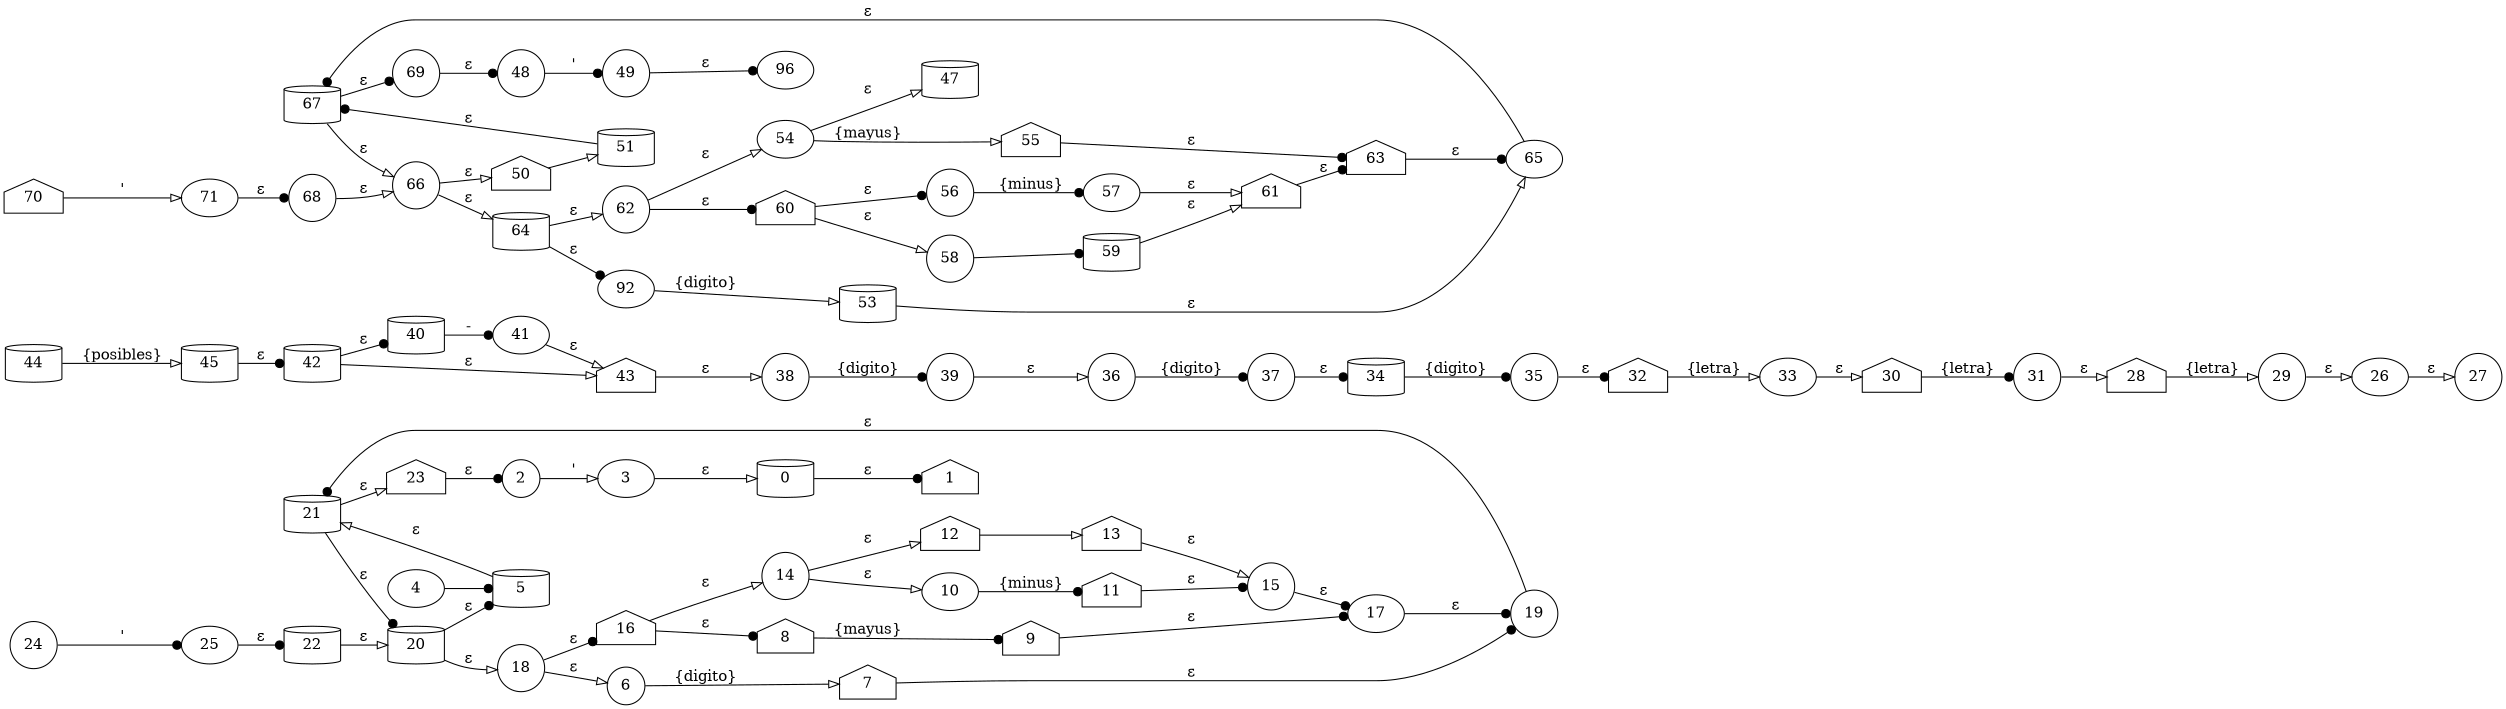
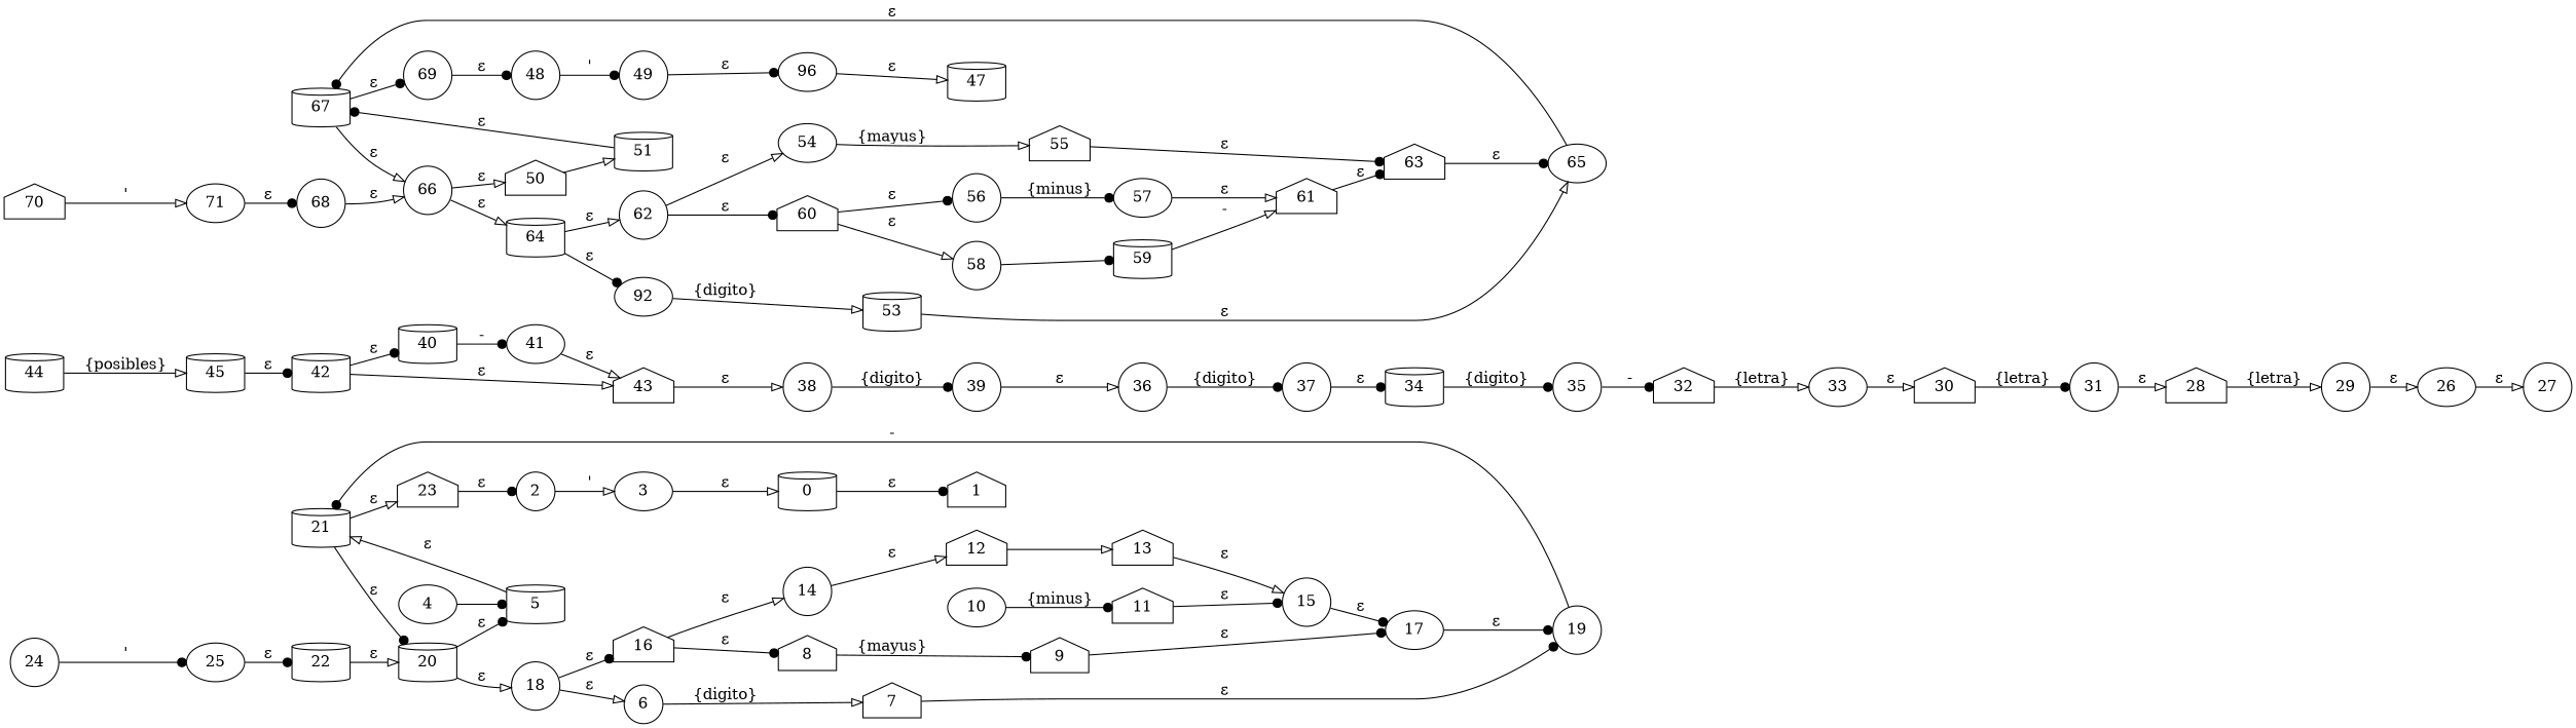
  digraph {
    rankdir=LR
    node [shape=circle]
    edge [arrowhead=dot]
    1 [shape=house]
    0 [shape=cylinder]
    3 [shape=ellipse]
    2
    4 [shape=ellipse]
    5 [shape=cylinder]
    21 [shape=cylinder]
    20 [shape=cylinder]
    23 [shape=house]
    7 [shape=house]
    6
    19
    8 [shape=house]
    9 [shape=house]
    17 [shape=ellipse]
    10 [shape=ellipse]
    11 [shape=house]
    15
    12 [shape=house]
    13 [shape=house]
    14
    16 [shape=house]
    18
    22 [shape=cylinder]
    25 [shape=ellipse]
    24
    26 [shape=ellipse]
    27
    28 [shape=house]
    29
    30 [shape=house]
    31
    32 [shape=house]
    33 [shape=ellipse]
    34 [shape=cylinder]
    35
    36
    37
    38
    39
    40 [shape=cylinder]
    41 [shape=ellipse]
    43 [shape=house]
    42 [shape=cylinder]
    44 [shape=cylinder]
    45 [shape=cylinder]
    47 [shape=cylinder]
    n48 [label=96 shape=ellipse]
    48
    49
    50 [shape=house]
    51 [shape=cylinder]
    67 [shape=cylinder]
    66
    69
    n56 [label=92 shape=ellipse]
    53 [shape=cylinder]
    65 [shape=ellipse]
    54 [shape=ellipse]
    55 [shape=house]
    63 [shape=house]
    57 [shape=ellipse]
    56
    61 [shape=house]
    59 [shape=cylinder]
    58
    60 [shape=house]
    62
    64 [shape=cylinder]
    68
    70 [shape=house]
    71 [shape=ellipse]
    0 -> 1 [label="ε"]
    3 -> 0 [arrowhead=onormal label="ε"]
    2 -> 3 [arrowhead=onormal label="\'"]
    4 -> 5 [label=" "]
    5 -> 21 [arrowhead=onormal label="ε"]
    21 -> 20 [label="ε"]
    21 -> 23 [arrowhead=onormal label="ε"]
    20 -> 5 [label="ε"]
    20 -> 18 [arrowhead=onormal label="ε"]
    23 -> 2 [label="ε"]
    7 -> 19 [label="ε"]
    6 -> 7 [arrowhead=onormal label="\{digito\}"]
-   19 -> 21 [label="ε"]
+   19 -> 21 [label="-"]
    8 -> 9 [label="\{mayus\}"]
    9 -> 17 [label="ε"]
    17 -> 19 [label="ε"]
    10 -> 11 [label="\{minus\}"]
    11 -> 15 [label="ε"]
    15 -> 17 [label="ε"]
    12 -> 13 [arrowhead=onormal label="\n"]
    13 -> 15 [arrowhead=onormal label="ε"]
-   14 -> 10 [arrowhead=onormal label="ε"]
    14 -> 12 [arrowhead=onormal label="ε"]
    16 -> 8 [label="ε"]
    16 -> 14 [arrowhead=onormal label="ε"]
    18 -> 6 [arrowhead=onormal label="ε"]
    18 -> 16 [label="ε"]
    22 -> 20 [arrowhead=onormal label="ε"]
    25 -> 22 [label="ε"]
    24 -> 25 [label="\'"]
    26 -> 27 [arrowhead=onormal label="ε"]
    28 -> 29 [arrowhead=onormal label="\{letra\}"]
    29 -> 26 [arrowhead=onormal label="ε"]
    30 -> 31 [label="\{letra\}"]
    31 -> 28 [arrowhead=onormal label="ε"]
    32 -> 33 [arrowhead=onormal label="\{letra\}"]
    33 -> 30 [arrowhead=onormal label="ε"]
    34 -> 35 [label="\{digito\}"]
-   35 -> 32 [label="ε"]
+   35 -> 32 [label="-"]
    36 -> 37 [label="\{digito\}"]
    37 -> 34 [label="ε"]
    38 -> 39 [label="\{digito\}"]
    39 -> 36 [arrowhead=onormal label="ε"]
    40 -> 41 [label="-"]
    41 -> 43 [arrowhead=onormal label="ε"]
    43 -> 38 [arrowhead=onormal label="ε"]
    42 -> 40 [label="ε"]
    42 -> 43 [arrowhead=onormal label="ε"]
    44 -> 45 [arrowhead=onormal label="\{posibles\}"]
    45 -> 42 [label="ε"]
-   54 -> 47 [arrowhead=onormal label="ε"]
+   n48 -> 47 [arrowhead=onormal label="ε"]
    48 -> 49 [label="\'"]
    49 -> n48 [label="ε"]
    50 -> 51 [arrowhead=onormal label=" "]
    51 -> 67 [label="ε"]
    67 -> 66 [arrowhead=onormal label="ε"]
    67 -> 69 [label="ε"]
    66 -> 50 [arrowhead=onormal label="ε"]
    66 -> 64 [arrowhead=onormal label="ε"]
    69 -> 48 [label="ε"]
    n56 -> 53 [arrowhead=onormal label="\{digito\}"]
    53 -> 65 [arrowhead=onormal label="ε"]
    65 -> 67 [label="ε"]
    54 -> 55 [arrowhead=onormal label="\{mayus\}"]
    55 -> 63 [label="ε"]
    63 -> 65 [label="ε"]
    57 -> 61 [arrowhead=onormal label="ε"]
    56 -> 57 [label="\{minus\}"]
    61 -> 63 [label="ε"]
-   59 -> 61 [arrowhead=onormal label="ε"]
+   59 -> 61 [arrowhead=onormal label="-"]
    58 -> 59 [label="\n"]
    60 -> 56 [label="ε"]
    60 -> 58 [arrowhead=onormal label="ε"]
    62 -> 54 [arrowhead=onormal label="ε"]
    62 -> 60 [label="ε"]
    64 -> n56 [label="ε"]
    64 -> 62 [arrowhead=onormal label="ε"]
    68 -> 66 [arrowhead=onormal label="ε"]
    70 -> 71 [arrowhead=onormal label="\'"]
    71 -> 68 [label="ε"]
  }
